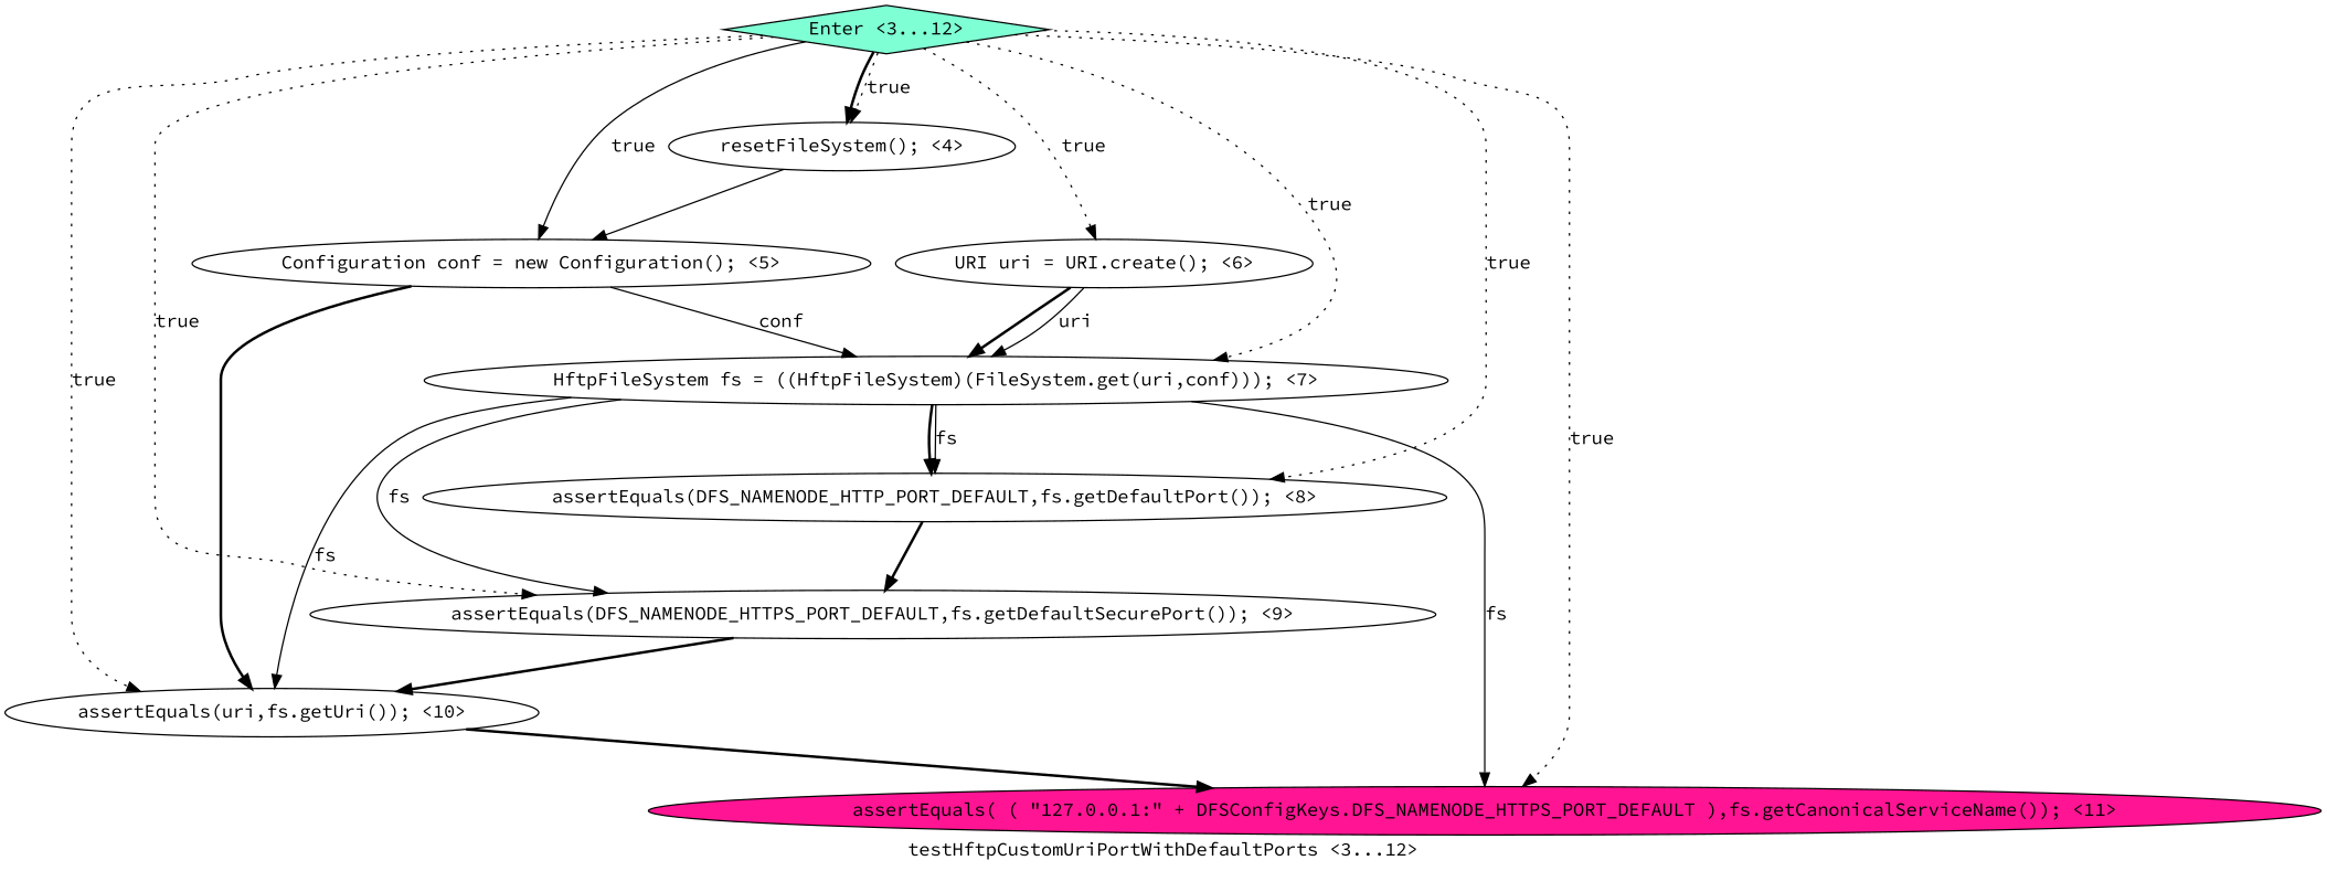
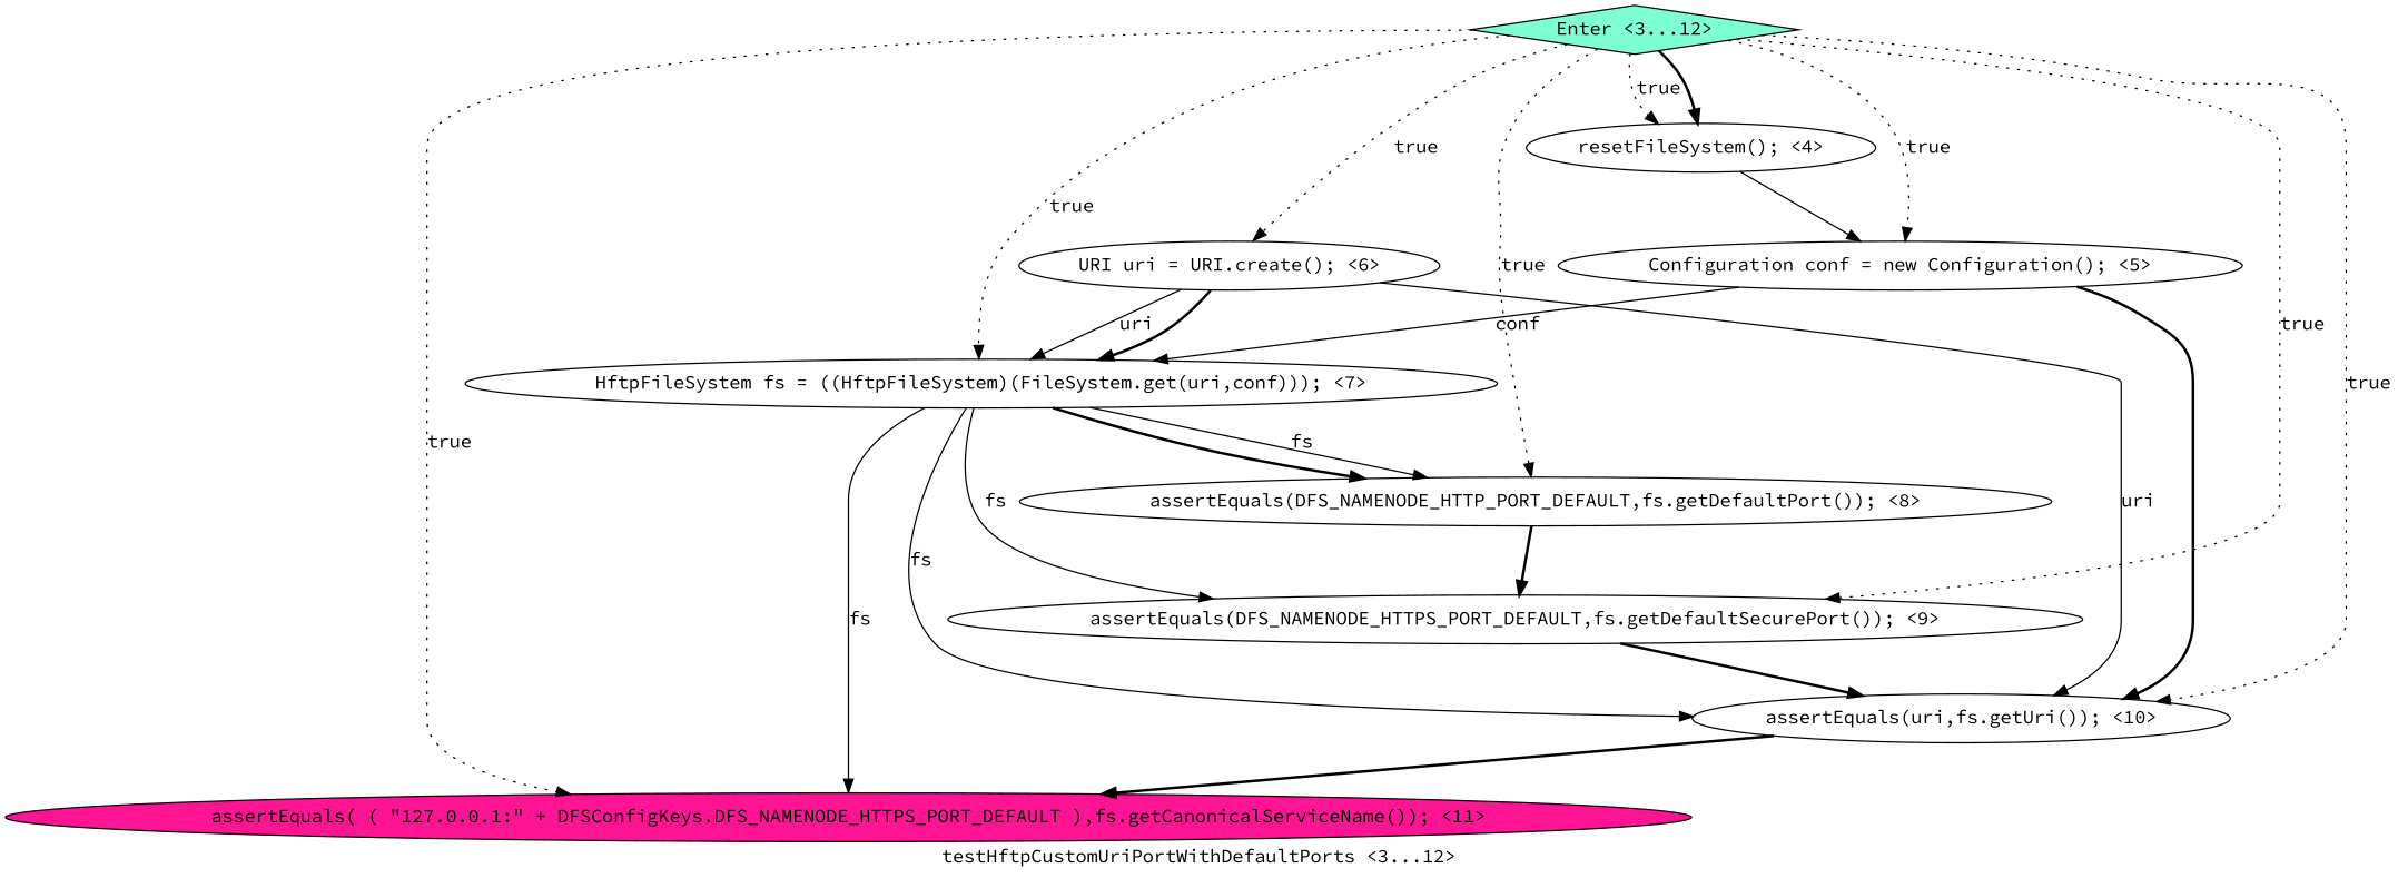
  digraph {
    fontname="Source Code Pro"
    label="testHftpCustomUriPortWithDefaultPorts <3...12>"
    node [fillcolor=white fontname="Source Code Pro" shape=ellipse style=filled]
    edge [fontname="Source Code Pro" style=solid]
    n1 [label="resetFileSystem(); <4>"]
    n2 [label="Configuration conf = new Configuration(); <5>"]
    n3 [label="assertEquals(uri,fs.getUri()); <10>"]
    n4 [label="HftpFileSystem fs = ((HftpFileSystem)(FileSystem.get(uri,conf))); <7>"]
    n5 [label="assertEquals(DFS_NAMENODE_HTTPS_PORT_DEFAULT,fs.getDefaultSecurePort()); <9>"]
    n6 [fillcolor=deeppink label="assertEquals( ( \"127.0.0.1:\" + DFSConfigKeys.DFS_NAMENODE_HTTPS_PORT_DEFAULT ),fs.getCanonicalServiceName()); <11>"]
    n7 [fillcolor=aquamarine label="Enter <3...12>" shape=diamond]
    n8 [label="assertEquals(DFS_NAMENODE_HTTP_PORT_DEFAULT,fs.getDefaultPort()); <8>"]
    n9 [label="URI uri = URI.create(); <6>"]
    n1 -> n2
    n2 -> n3 [style=bold]
    n2 -> n4 [label=conf]
    n3 -> n6 [style=bold]
    n4 -> n3 [label=fs]
    n4 -> n5 [label=fs]
    n4 -> n6 [label=fs]
    n4 -> n8 [label=fs]
    n4 -> n8 [style=bold]
    n5 -> n3 [style=bold]
    n7 -> n1 [label=true style=dotted]
    n7 -> n1 [style=bold]
-   n7 -> n2 [label=true]
+   n7 -> n2 [label=true style=dotted]
    n7 -> n3 [label=true style=dotted]
    n7 -> n4 [label=true style=dotted]
    n7 -> n5 [label=true style=dotted]
    n7 -> n6 [label=true style=dotted]
    n7 -> n8 [label=true style=dotted]
    n7 -> n9 [label=true style=dotted]
    n8 -> n5 [style=bold]
+   n9 -> n3 [label=uri]
    n9 -> n4 [label=uri]
    n9 -> n4 [style=bold]
  }
